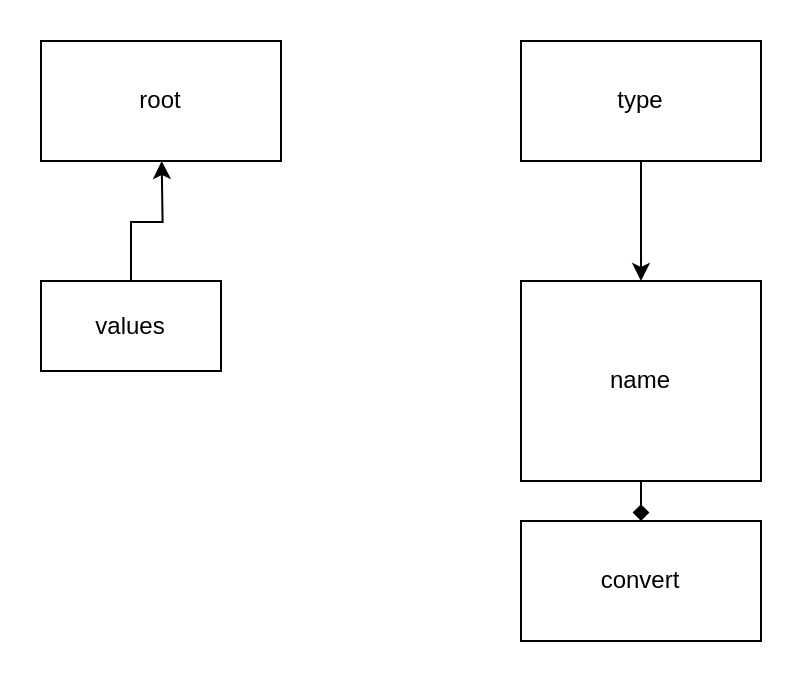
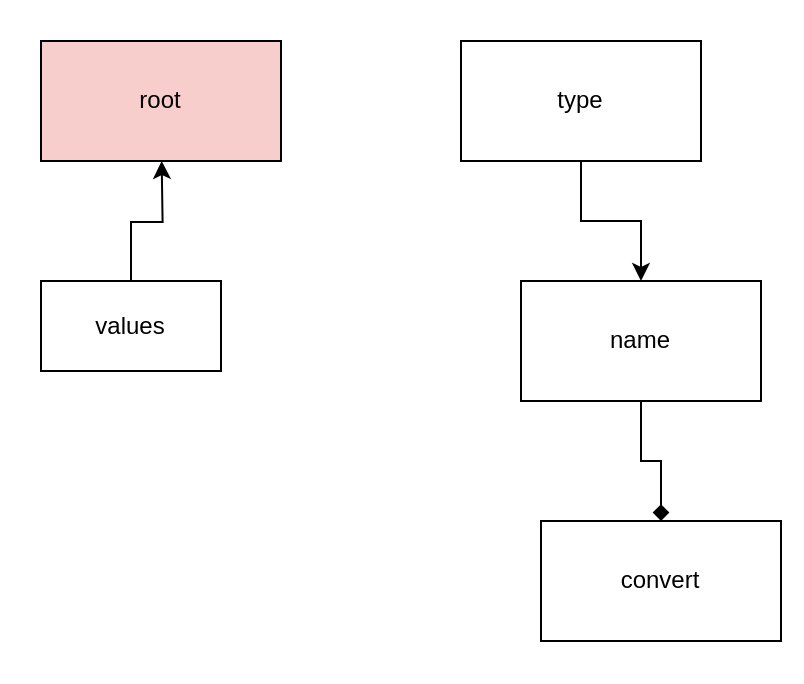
  <mxCell id="0" />
  <mxCell id="1" parent="0" />
  <mxCell id="2" style="edgeStyle=orthogonalEdgeStyle;rounded=0;orthogonalLoop=1;jettySize=auto;html=1;exitX=0.5;exitY=1;exitDx=0;exitDy=0;entryX=0.5;entryY=0;entryDx=0;entryDy=0;" edge="1" parent="1" source="3" target="5"><mxGeometry relative="1" as="geometry" /></mxCell>
- <mxCell id="3" value="type" style="rounded=0;whiteSpace=wrap;html=1;" vertex="1" parent="1"><mxGeometry x="260" y="20" width="120" height="60" as="geometry" /></mxCell>
+ <mxCell id="3" value="type" style="rounded=0;whiteSpace=wrap;html=1;" vertex="1" parent="1"><mxGeometry x="230" y="20" width="120" height="60" as="geometry" /></mxCell>
  <mxCell id="4" style="edgeStyle=orthogonalEdgeStyle;rounded=0;orthogonalLoop=1;jettySize=auto;html=1;exitX=0.5;exitY=1;exitDx=0;exitDy=0;entryX=0.5;entryY=0;entryDx=0;entryDy=0;endArrow=diamond;" edge="1" parent="1" source="5" target="6"><mxGeometry relative="1" as="geometry" /></mxCell>
- <mxCell id="5" value="name" style="rounded=0;whiteSpace=wrap;html=1;" vertex="1" parent="1"><mxGeometry x="260" y="140" width="120" height="100" as="geometry" /></mxCell>
- <mxCell id="6" value="convert" style="rounded=0;whiteSpace=wrap;html=1;" vertex="1" parent="1"><mxGeometry x="260" y="260" width="120" height="60" as="geometry" /></mxCell>
- <mxCell id="7" value="root" style="rounded=0;whiteSpace=wrap;html=1;" vertex="1" parent="1"><mxGeometry x="20" y="20" width="120" height="60" as="geometry" /></mxCell>
+ <mxCell id="5" value="name" style="rounded=0;whiteSpace=wrap;html=1;" vertex="1" parent="1"><mxGeometry x="260" y="140" width="120" height="60" as="geometry" /></mxCell>
+ <mxCell id="6" value="convert" style="rounded=0;whiteSpace=wrap;html=1;" vertex="1" parent="1"><mxGeometry x="270" y="260" width="120" height="60" as="geometry" /></mxCell>
+ <mxCell id="7" value="root" style="rounded=0;whiteSpace=wrap;html=1;fillColor=#f8cecc;" vertex="1" parent="1"><mxGeometry x="20" y="20" width="120" height="60" as="geometry" /></mxCell>
  <mxCell id="8" style="edgeStyle=orthogonalEdgeStyle;rounded=0;orthogonalLoop=1;jettySize=auto;html=1;exitX=0.5;exitY=0;exitDx=0;exitDy=0;" edge="1" parent="1" source="9"><mxGeometry relative="1" as="geometry"><mxPoint x="80.333" y="80" as="targetPoint" /></mxGeometry></mxCell>
  <mxCell id="9" value="values" style="rounded=0;whiteSpace=wrap;html=1;" vertex="1" parent="1"><mxGeometry x="20" y="140" width="90" height="45" as="geometry" /></mxCell>
